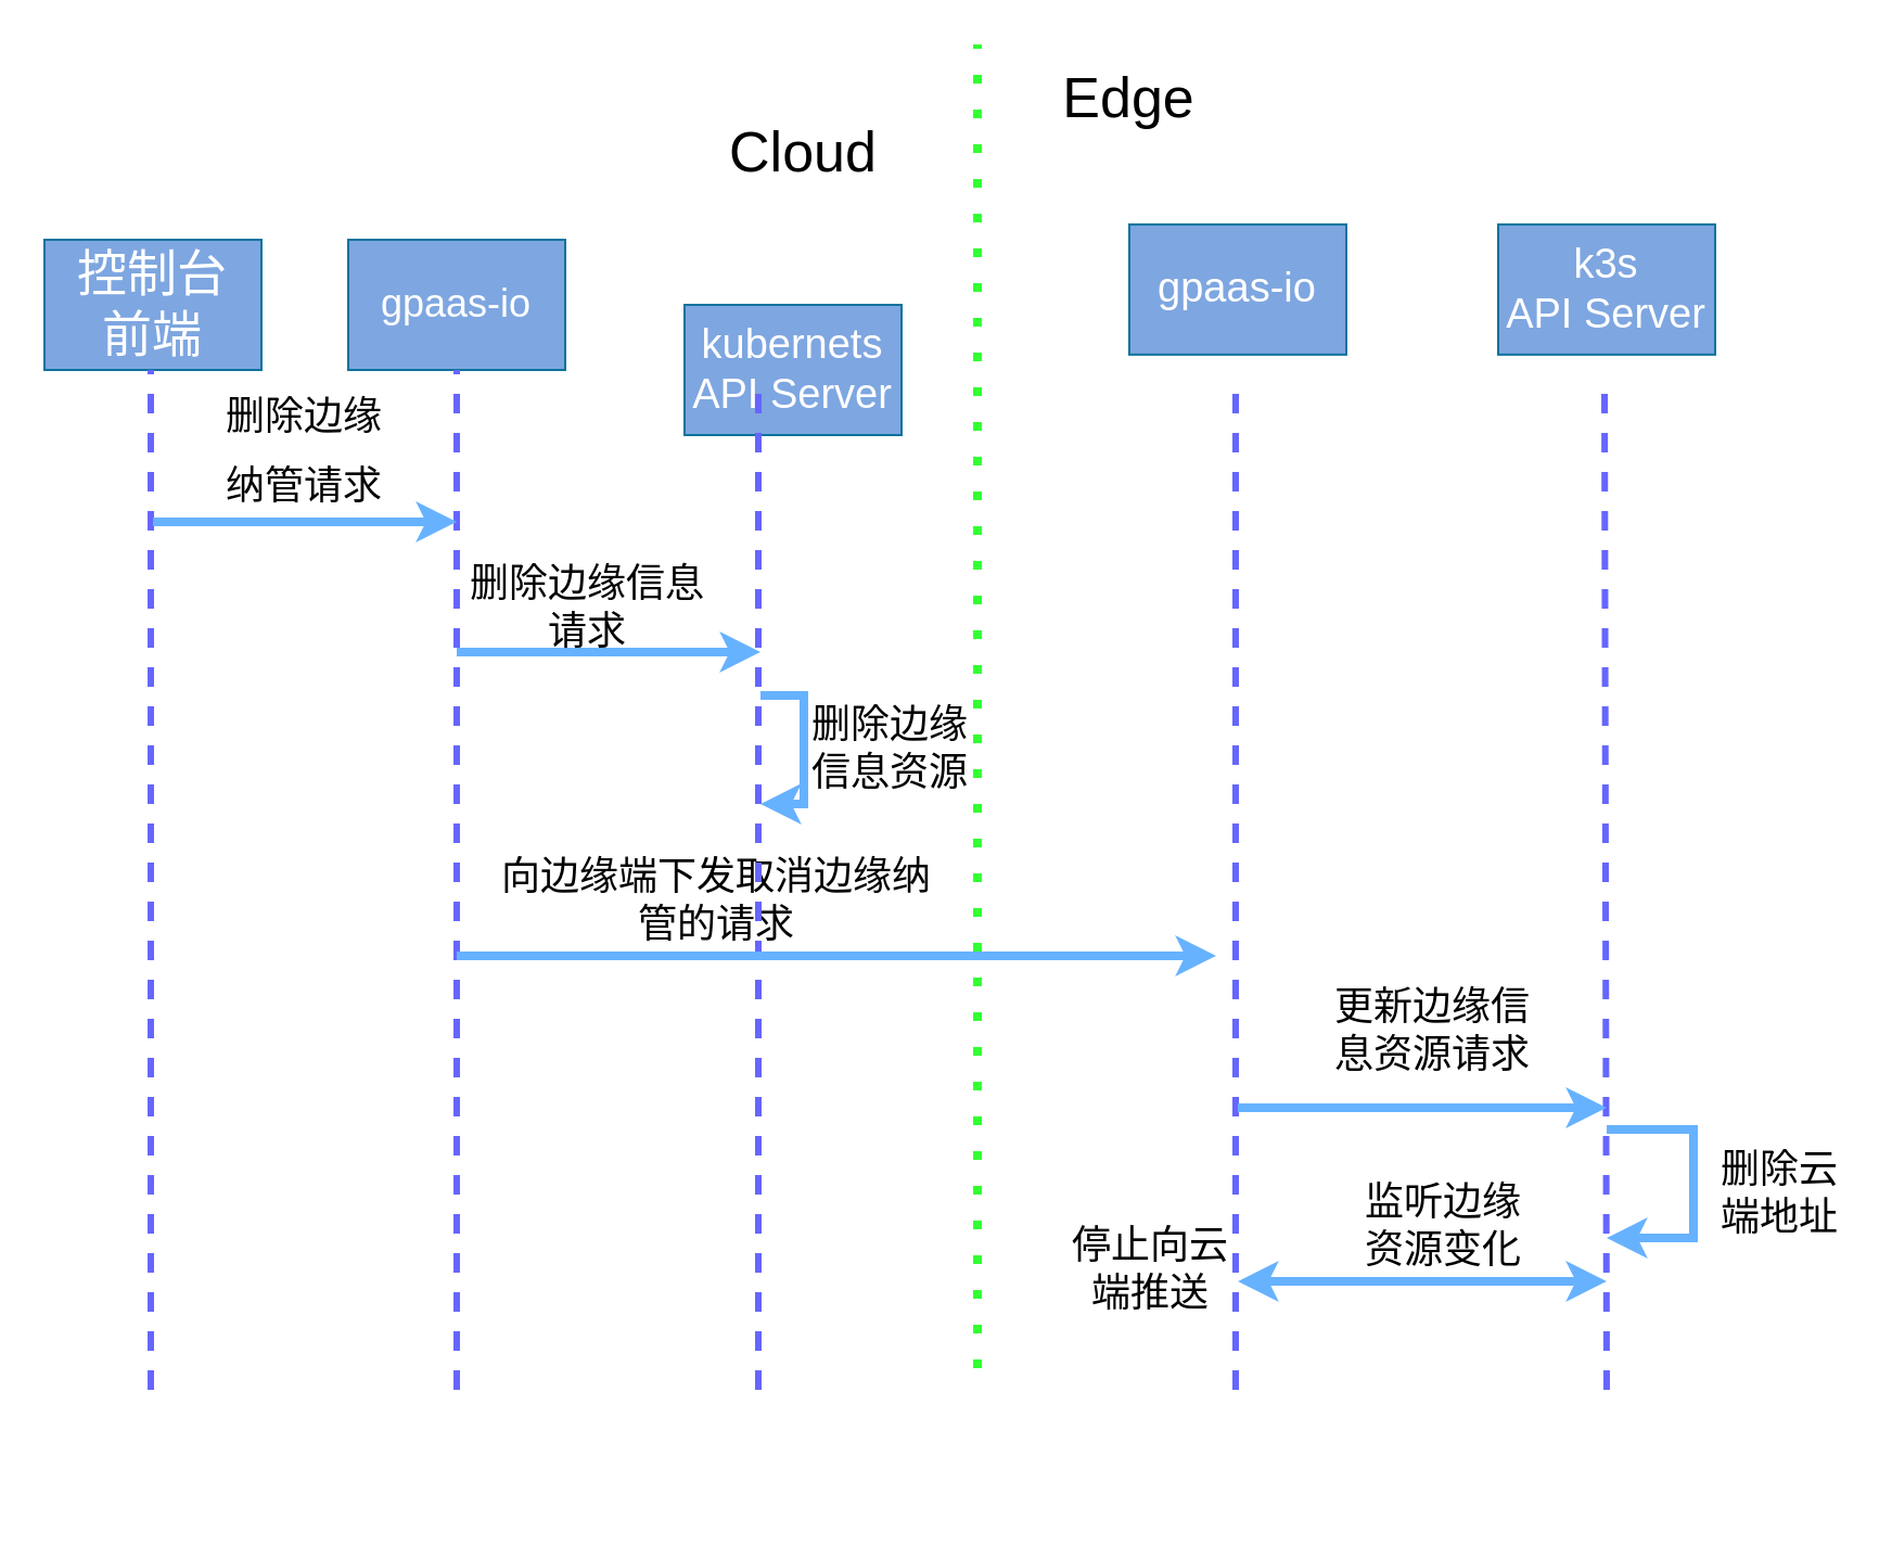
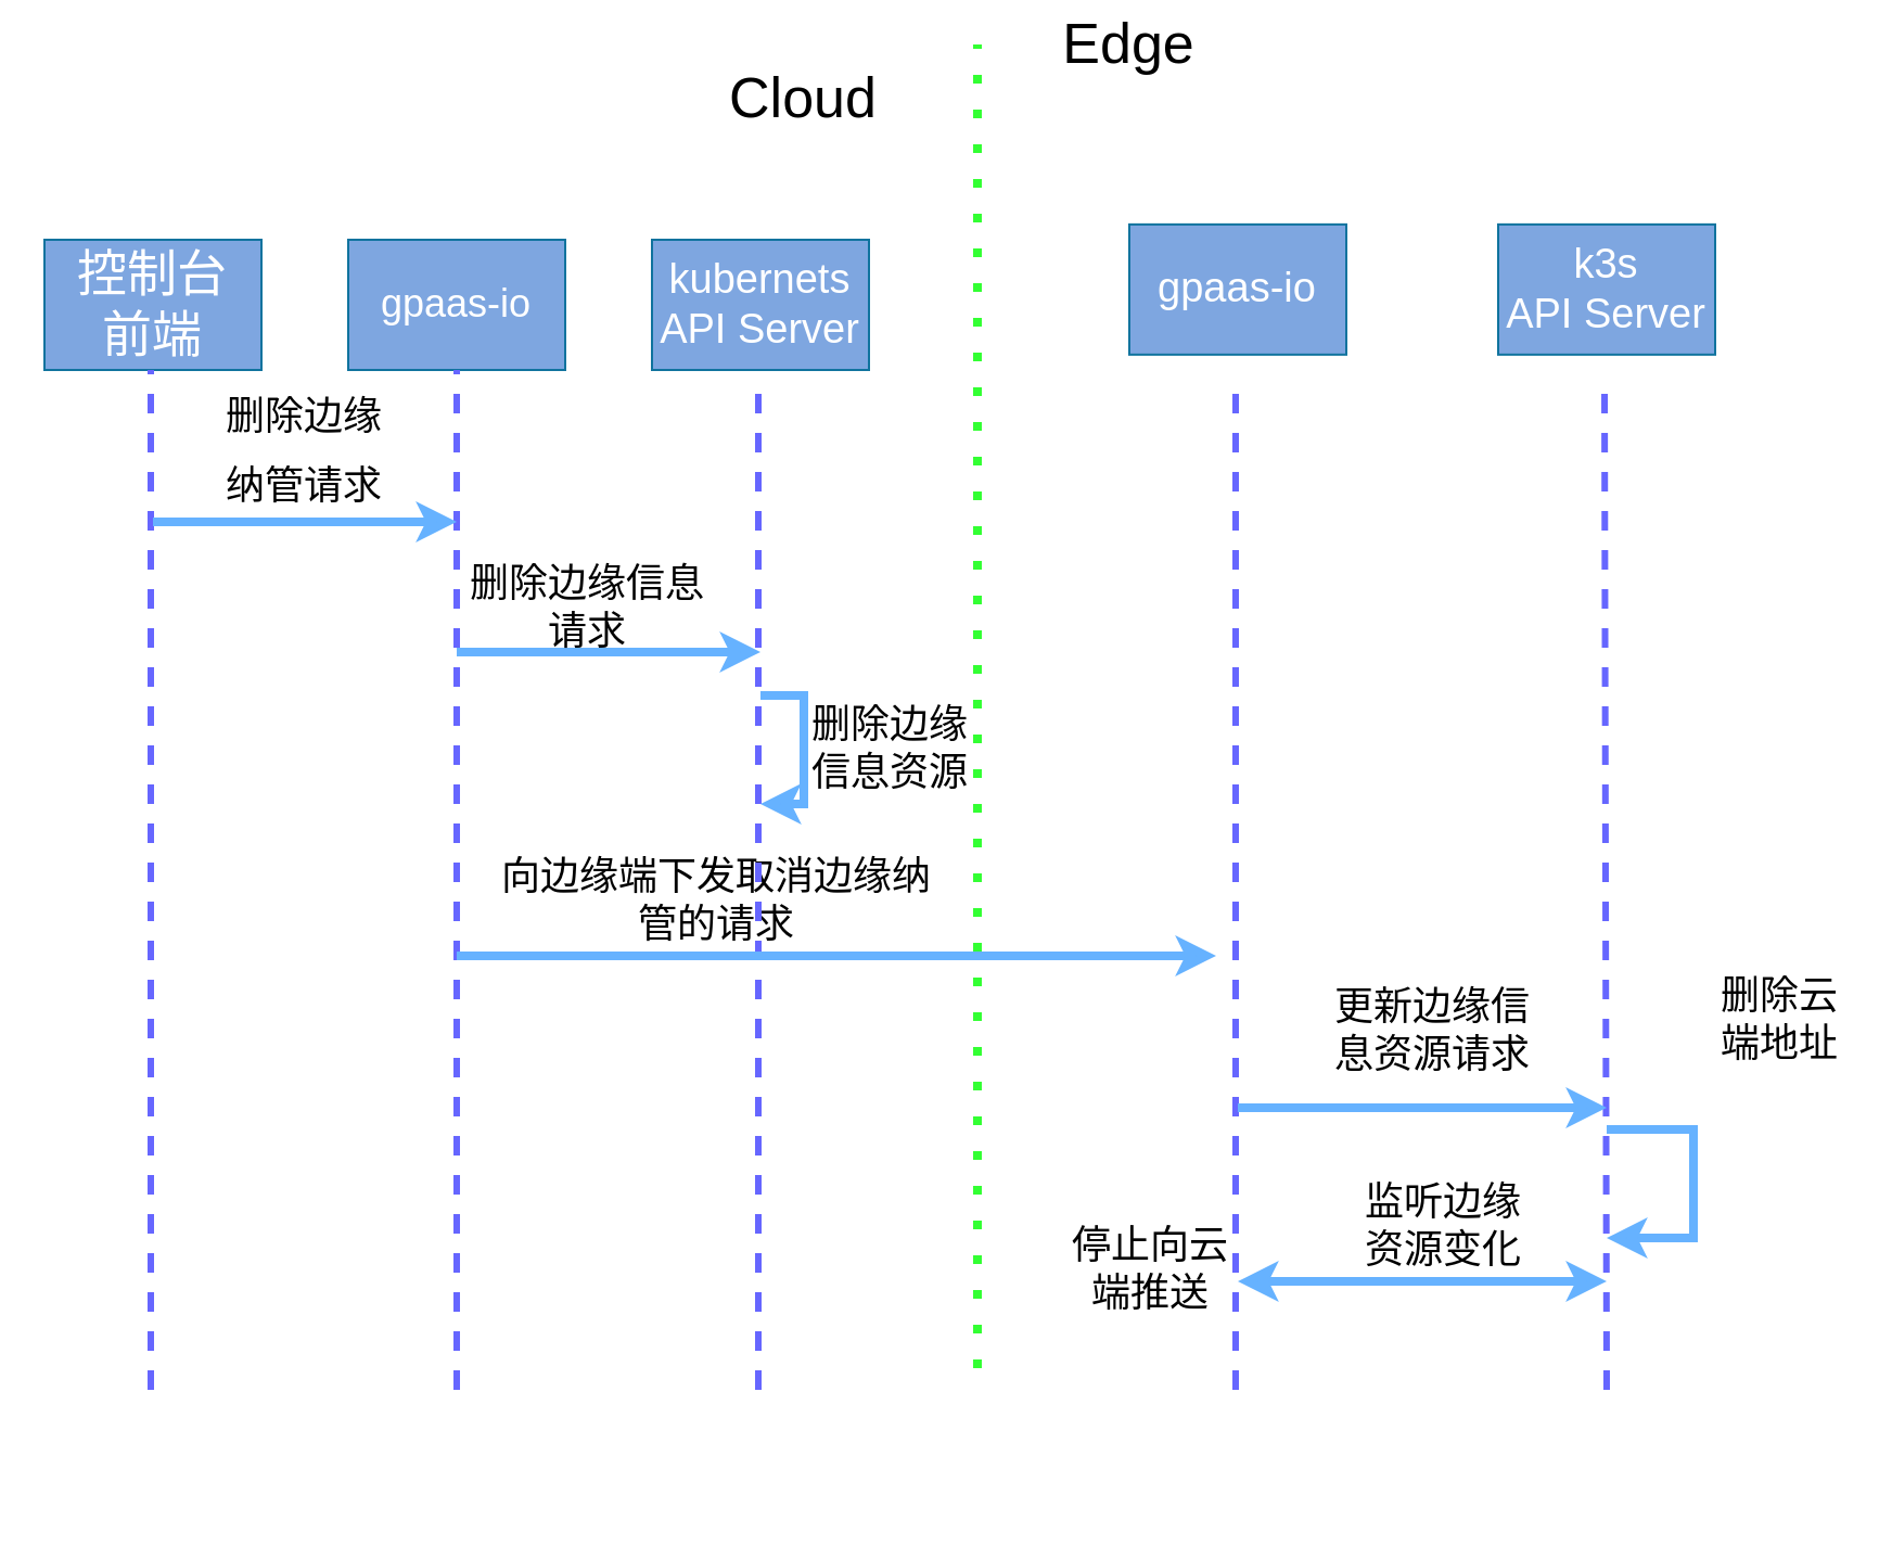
  <mxCell id="0" />
  <mxCell id="1" parent="0" />
  <mxCell id="2" value="" style="group" vertex="1" connectable="0" parent="1"><mxGeometry x="300" y="20" width="140" height="670" as="geometry" /></mxCell>
  <mxCell id="3" value="" style="group" vertex="1" connectable="0" parent="2"><mxGeometry x="-140" y="90" width="270" height="580" as="geometry" /></mxCell>
  <mxCell id="4" value="&lt;font color=&quot;#ffffff&quot;&gt;&lt;span style=&quot;font-size: 18px&quot;&gt;gpaas-io&lt;br&gt;&lt;/span&gt;&lt;/font&gt;" style="rounded=0;whiteSpace=wrap;html=1;fillColor=#7EA6E0;strokeColor=#10739e;" vertex="1" parent="3"><mxGeometry width="100" height="60" as="geometry" /></mxCell>
  <mxCell id="5" value="" style="endArrow=none;dashed=1;html=1;strokeWidth=3;rounded=0;strokeColor=#6666FF;entryX=0.5;entryY=1;entryDx=0;entryDy=0;" edge="1" parent="3" target="4"><mxGeometry width="50" height="50" relative="1" as="geometry"><mxPoint x="50" y="530" as="sourcePoint" /><mxPoint x="49" y="70" as="targetPoint" /></mxGeometry></mxCell>
  <mxCell id="6" value="" style="endArrow=classic;html=1;rounded=0;strokeColor=#66B2FF;strokeWidth=4;fontSize=26;" edge="1" parent="3"><mxGeometry width="50" height="50" relative="1" as="geometry"><mxPoint x="50" y="190" as="sourcePoint" /><mxPoint x="190" y="190" as="targetPoint" /></mxGeometry></mxCell>
  <mxCell id="7" value="向边缘端下发取消边缘纳管的请求" style="text;html=1;strokeColor=none;fillColor=none;align=center;verticalAlign=middle;whiteSpace=wrap;rounded=0;fontFamily=Helvetica;fontSize=18;fontColor=default;" vertex="1" parent="3"><mxGeometry x="70" y="290" width="200" height="30" as="geometry" /></mxCell>
- <mxCell id="8" value="&lt;font style=&quot;font-size: 19px&quot; color=&quot;#ffffff&quot;&gt;kubernets&lt;br&gt;API Server&lt;br&gt;&lt;/font&gt;" style="rounded=0;whiteSpace=wrap;html=1;fillColor=#7EA6E0;strokeColor=#10739e;" vertex="1" parent="2"><mxGeometry x="15" y="120" width="100" height="60" as="geometry" /></mxCell>
+ <mxCell id="8" value="&lt;font style=&quot;font-size: 19px&quot; color=&quot;#ffffff&quot;&gt;kubernets&lt;br&gt;API Server&lt;br&gt;&lt;/font&gt;" style="rounded=0;whiteSpace=wrap;html=1;fillColor=#7EA6E0;strokeColor=#10739e;" vertex="1" parent="2"><mxGeometry y="90" width="100" height="60" as="geometry" /></mxCell>
  <mxCell id="9" value="" style="endArrow=none;dashed=1;html=1;strokeWidth=3;rounded=0;strokeColor=#6666FF;" edge="1" parent="2"><mxGeometry width="50" height="50" relative="1" as="geometry"><mxPoint x="49" y="620" as="sourcePoint" /><mxPoint x="49" y="160" as="targetPoint" /></mxGeometry></mxCell>
  <mxCell id="10" value="" style="group" vertex="1" connectable="0" parent="2"><mxGeometry x="-280" y="90" width="100" height="410" as="geometry" /></mxCell>
  <mxCell id="11" value="&lt;font color=&quot;#ffffff&quot;&gt;&lt;span style=&quot;font-size: 23px&quot;&gt;控制台&lt;br&gt;前端&lt;br&gt;&lt;/span&gt;&lt;/font&gt;" style="rounded=0;whiteSpace=wrap;html=1;fillColor=#7EA6E0;strokeColor=#10739e;" vertex="1" parent="10"><mxGeometry width="100" height="60" as="geometry" /></mxCell>
  <mxCell id="12" value="" style="endArrow=none;dashed=1;html=1;strokeWidth=3;rounded=0;strokeColor=#6666FF;" edge="1" parent="2"><mxGeometry width="50" height="50" relative="1" as="geometry"><mxPoint x="-231" y="620" as="sourcePoint" /><mxPoint x="-231" y="150" as="targetPoint" /></mxGeometry></mxCell>
- <mxCell id="13" value="&lt;font style=&quot;font-size: 26px;&quot;&gt;Cloud&lt;/font&gt;" style="text;html=1;strokeColor=none;fillColor=none;align=center;verticalAlign=middle;whiteSpace=wrap;rounded=0;" vertex="1" parent="2"><mxGeometry x="40" y="35" width="60" height="30" as="geometry" /></mxCell>
+ <mxCell id="13" value="&lt;font style=&quot;font-size: 26px;&quot;&gt;Cloud&lt;/font&gt;" style="text;html=1;strokeColor=none;fillColor=none;align=center;verticalAlign=middle;whiteSpace=wrap;rounded=0;" vertex="1" parent="2"><mxGeometry x="40" y="10" width="60" height="30" as="geometry" /></mxCell>
  <mxCell id="14" value="" style="endArrow=classic;html=1;rounded=0;labelBackgroundColor=default;strokeColor=#66B2FF;strokeWidth=4;fontFamily=Helvetica;fontSize=18;fontColor=default;shape=connector;" edge="1" parent="2"><mxGeometry width="50" height="50" relative="1" as="geometry"><mxPoint x="50" y="300" as="sourcePoint" /><mxPoint x="50" y="350" as="targetPoint" /><Array as="points"><mxPoint x="70" y="300" /><mxPoint x="70" y="350" /></Array></mxGeometry></mxCell>
  <mxCell id="15" value="删除边缘信息资源" style="text;html=1;strokeColor=none;fillColor=none;align=center;verticalAlign=middle;whiteSpace=wrap;rounded=0;fontFamily=Helvetica;fontSize=18;fontColor=default;" vertex="1" parent="2"><mxGeometry x="70" y="310" width="80" height="30" as="geometry" /></mxCell>
  <mxCell id="16" value="" style="endArrow=classic;html=1;rounded=0;strokeColor=#66B2FF;strokeWidth=4;fontSize=26;" edge="1" parent="2"><mxGeometry width="50" height="50" relative="1" as="geometry"><mxPoint x="-90" y="420" as="sourcePoint" /><mxPoint x="260" y="420" as="targetPoint" /></mxGeometry></mxCell>
  <mxCell id="17" value="" style="group" vertex="1" connectable="0" parent="1"><mxGeometry x="520" y="102.93" width="110" height="580" as="geometry" /></mxCell>
  <mxCell id="18" value="&lt;font style=&quot;font-size: 19px&quot; color=&quot;#ffffff&quot;&gt;gpaas-io&lt;br&gt;&lt;/font&gt;" style="rounded=0;whiteSpace=wrap;html=1;fillColor=#7EA6E0;strokeColor=#10739e;" vertex="1" parent="17"><mxGeometry width="100" height="60" as="geometry" /></mxCell>
  <mxCell id="19" value="" style="endArrow=none;dashed=1;html=1;strokeWidth=3;rounded=0;strokeColor=#6666FF;" edge="1" parent="17"><mxGeometry width="50" height="50" relative="1" as="geometry"><mxPoint x="49" y="537.07" as="sourcePoint" /><mxPoint x="49" y="70" as="targetPoint" /></mxGeometry></mxCell>
  <mxCell id="20" value="停止向云端推送" style="text;html=1;strokeColor=none;fillColor=none;align=center;verticalAlign=middle;whiteSpace=wrap;rounded=0;fontSize=18;" vertex="1" parent="17"><mxGeometry x="-30" y="467.07" width="80" height="30" as="geometry" /></mxCell>
  <mxCell id="21" value="" style="group" vertex="1" connectable="0" parent="1"><mxGeometry x="650" y="110" width="110" height="580" as="geometry" /></mxCell>
  <mxCell id="22" value="&lt;font style=&quot;font-size: 19px&quot; color=&quot;#ffffff&quot;&gt;k3s&lt;br&gt;API Server&lt;br&gt;&lt;/font&gt;" style="rounded=0;whiteSpace=wrap;html=1;fillColor=#7EA6E0;strokeColor=#10739e;" vertex="1" parent="21"><mxGeometry x="40" y="-7.07" width="100" height="60" as="geometry" /></mxCell>
  <mxCell id="23" value="" style="endArrow=none;dashed=1;html=1;strokeWidth=3;rounded=0;strokeColor=#6666FF;" edge="1" parent="21"><mxGeometry width="50" height="50" relative="1" as="geometry"><mxPoint x="90" y="530" as="sourcePoint" /><mxPoint x="89" y="62.93" as="targetPoint" /></mxGeometry></mxCell>
  <mxCell id="24" value="" style="endArrow=classic;html=1;rounded=0;labelBackgroundColor=default;strokeColor=#66B2FF;strokeWidth=4;fontFamily=Helvetica;fontSize=18;fontColor=default;shape=connector;" edge="1" parent="21"><mxGeometry width="50" height="50" relative="1" as="geometry"><mxPoint x="-80" y="400" as="sourcePoint" /><mxPoint x="90" y="400" as="targetPoint" /></mxGeometry></mxCell>
  <mxCell id="25" value="更新边缘信息资源请求" style="text;html=1;strokeColor=none;fillColor=none;align=center;verticalAlign=middle;whiteSpace=wrap;rounded=0;fontFamily=Helvetica;fontSize=18;fontColor=default;" vertex="1" parent="21"><mxGeometry x="-40" y="350" width="100" height="30" as="geometry" /></mxCell>
  <mxCell id="26" value="" style="endArrow=classic;startArrow=classic;html=1;rounded=0;labelBackgroundColor=default;strokeColor=#66B2FF;strokeWidth=4;fontFamily=Helvetica;fontSize=18;fontColor=default;shape=connector;" edge="1" parent="21"><mxGeometry width="50" height="50" relative="1" as="geometry"><mxPoint x="-80" y="480" as="sourcePoint" /><mxPoint x="90" y="480" as="targetPoint" /></mxGeometry></mxCell>
  <mxCell id="27" value="监听边缘资源变化" style="text;html=1;strokeColor=none;fillColor=none;align=center;verticalAlign=middle;whiteSpace=wrap;rounded=0;fontFamily=Helvetica;fontSize=18;fontColor=default;" vertex="1" parent="21"><mxGeometry x="-30" y="440" width="90" height="30" as="geometry" /></mxCell>
  <mxCell id="28" value="" style="endArrow=classic;html=1;rounded=0;labelBackgroundColor=default;strokeColor=#66B2FF;strokeWidth=4;fontFamily=Helvetica;fontSize=18;fontColor=default;shape=connector;" edge="1" parent="21"><mxGeometry width="50" height="50" relative="1" as="geometry"><mxPoint x="90" y="410" as="sourcePoint" /><mxPoint x="90" y="460" as="targetPoint" /><Array as="points"><mxPoint x="130" y="410" /><mxPoint x="130" y="460" /></Array></mxGeometry></mxCell>
  <mxCell id="29" value="" style="endArrow=none;dashed=1;html=1;dashPattern=1 3;strokeWidth=4;rounded=0;strokeColor=#33FF33;" edge="1" parent="1"><mxGeometry width="50" height="50" relative="1" as="geometry"><mxPoint x="450" y="630" as="sourcePoint" /><mxPoint x="450" y="20" as="targetPoint" /></mxGeometry></mxCell>
- <mxCell id="30" value="&lt;span style=&quot;font-size: 26px;&quot;&gt;Edge&lt;/span&gt;" style="text;html=1;strokeColor=none;fillColor=none;align=center;verticalAlign=middle;whiteSpace=wrap;rounded=0;" vertex="1" parent="1"><mxGeometry x="490" y="30" width="60" height="30" as="geometry" /></mxCell>
+ <mxCell id="30" value="&lt;span style=&quot;font-size: 26px;&quot;&gt;Edge&lt;/span&gt;" style="text;html=1;strokeColor=none;fillColor=none;align=center;verticalAlign=middle;whiteSpace=wrap;rounded=0;" vertex="1" parent="1"><mxGeometry x="490" y="5" width="60" height="30" as="geometry" /></mxCell>
  <mxCell id="31" value="" style="endArrow=classic;html=1;rounded=0;strokeColor=#66B2FF;strokeWidth=4;fontSize=26;" edge="1" parent="1"><mxGeometry width="50" height="50" relative="1" as="geometry"><mxPoint x="70" y="240" as="sourcePoint" /><mxPoint x="210" y="240" as="targetPoint" /></mxGeometry></mxCell>
  <mxCell id="32" value="&lt;span style=&quot;font-size: 18px;&quot;&gt;删除边缘纳管请求&lt;/span&gt;" style="text;html=1;strokeColor=none;fillColor=none;align=center;verticalAlign=middle;whiteSpace=wrap;rounded=0;fontFamily=Helvetica;fontSize=26;fontColor=default;" vertex="1" parent="1"><mxGeometry x="100" y="190" width="80" height="30" as="geometry" /></mxCell>
  <mxCell id="33" value="删除边缘信息&lt;br&gt;请求" style="text;html=1;align=center;verticalAlign=middle;resizable=0;points=[];autosize=1;strokeColor=none;fillColor=none;fontSize=18;fontFamily=Helvetica;fontColor=default;" vertex="1" parent="1"><mxGeometry x="205" y="250" width="130" height="60" as="geometry" /></mxCell>
- <mxCell id="34" value="删除云端地址" style="text;html=1;strokeColor=none;fillColor=none;align=center;verticalAlign=middle;whiteSpace=wrap;rounded=0;fontSize=18;" vertex="1" parent="1"><mxGeometry x="790" y="535" width="60" height="30" as="geometry" /></mxCell>
+ <mxCell id="34" value="删除云端地址" style="text;html=1;strokeColor=none;fillColor=none;align=center;verticalAlign=middle;whiteSpace=wrap;rounded=0;fontSize=18;" vertex="1" parent="1"><mxGeometry x="790" y="455" width="60" height="30" as="geometry" /></mxCell>
